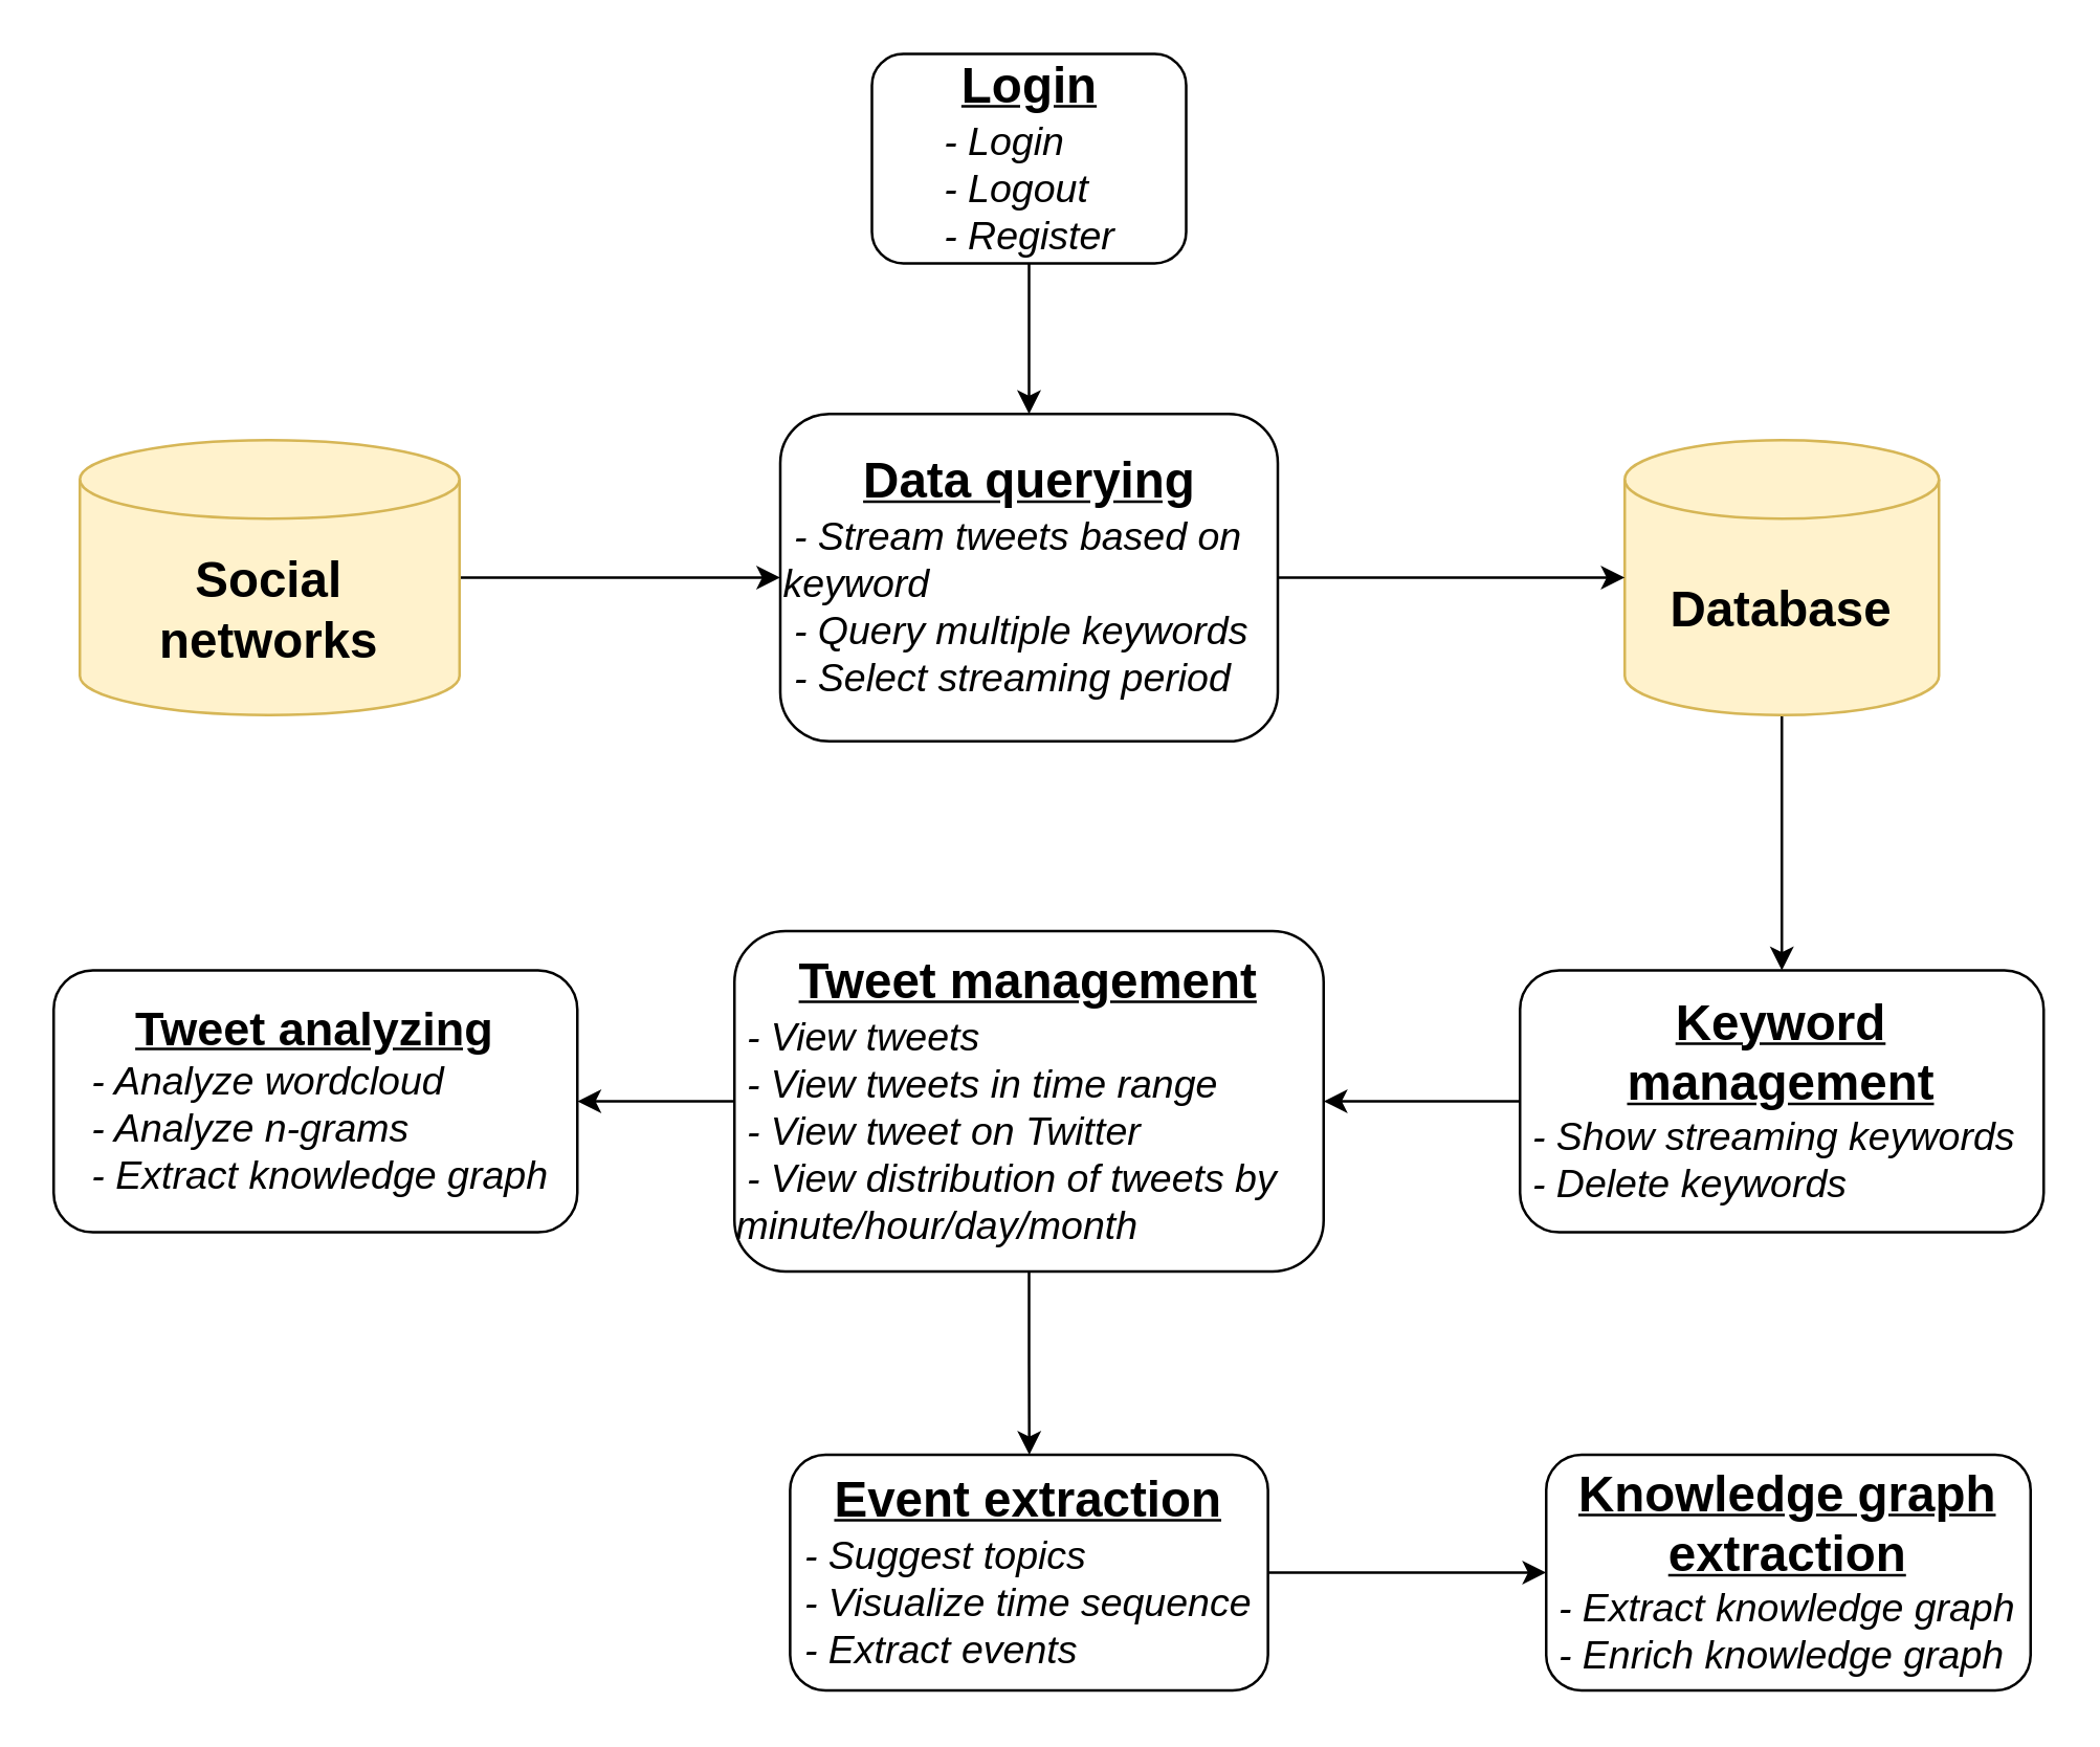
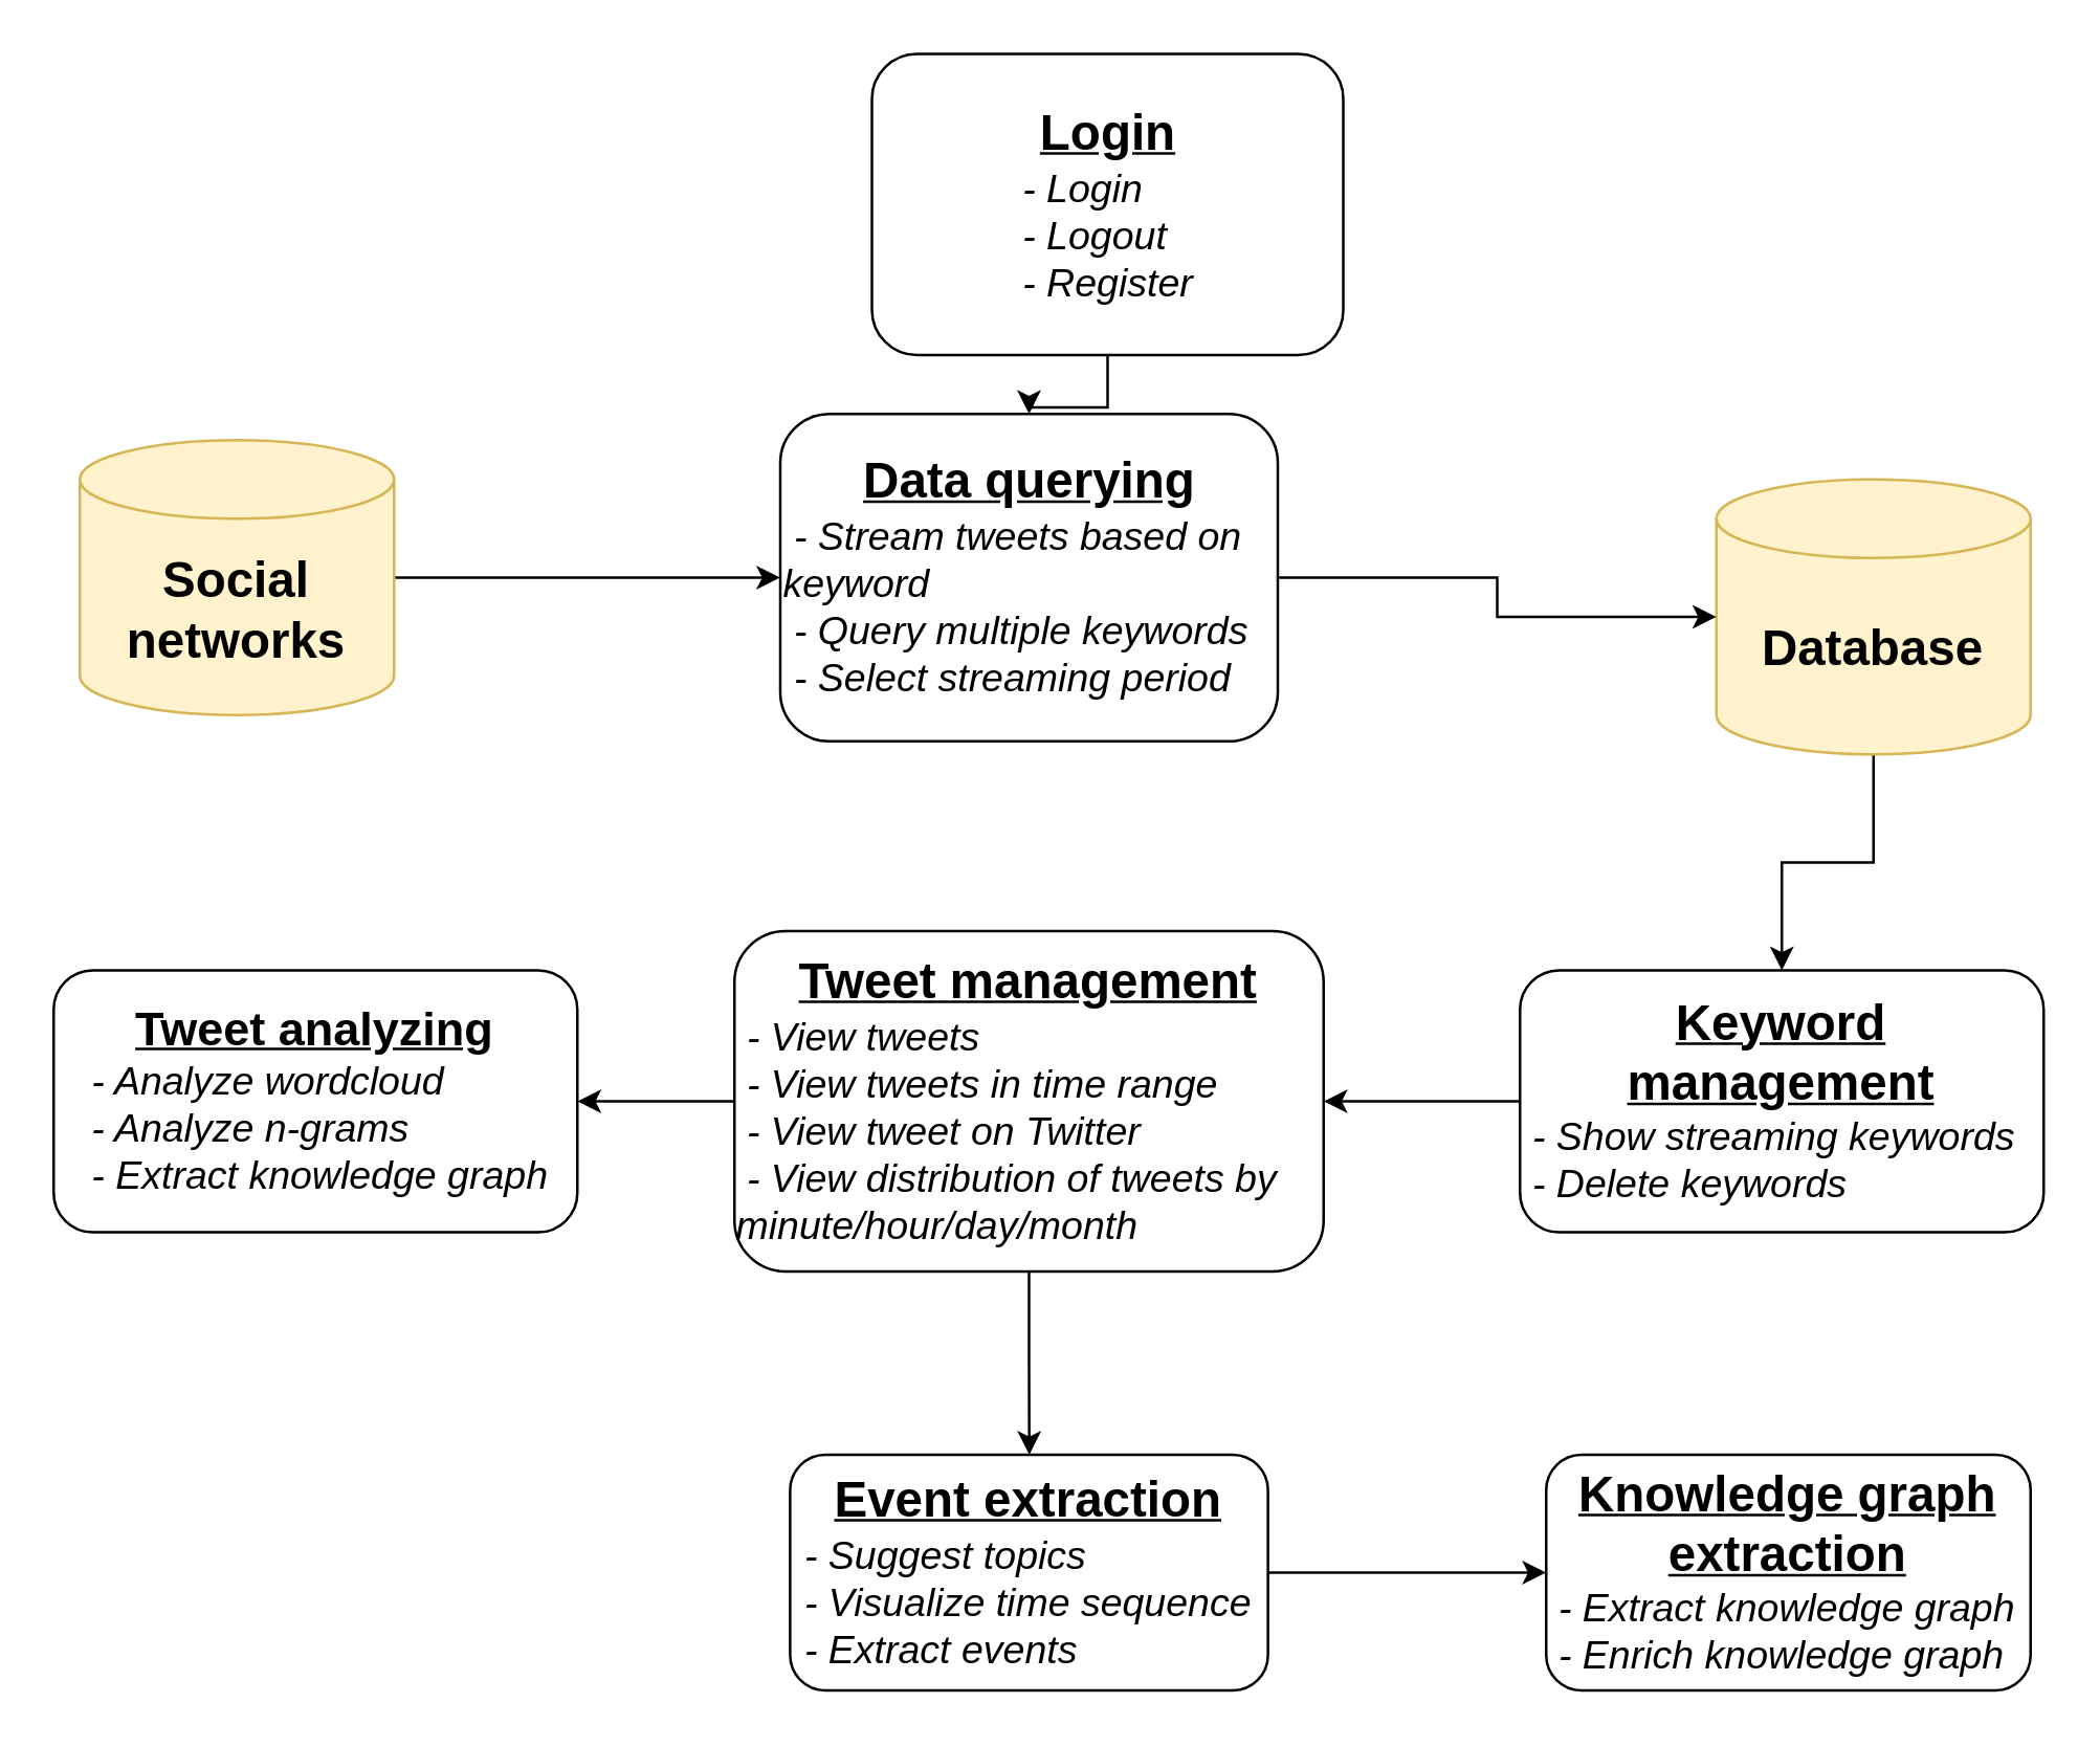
  <mxCell id="0" />
  <mxCell id="1" parent="0" />
  <mxCell id="2" style="edgeStyle=orthogonalEdgeStyle;rounded=0;orthogonalLoop=1;jettySize=auto;html=1;entryX=0.5;entryY=0;entryDx=0;entryDy=0;fontSize=15;" parent="1" source="3" target="7" edge="1"><mxGeometry relative="1" as="geometry" /></mxCell>
- <mxCell id="3" value="&lt;font style=&quot;font-size: 19px&quot;&gt;&lt;b&gt;&lt;u&gt;Login&lt;/u&gt;&lt;/b&gt;&lt;/font&gt;&lt;br&gt;&lt;div style=&quot;text-align: left&quot;&gt;&lt;span&gt;&lt;i&gt;- Login&lt;/i&gt;&lt;/span&gt;&lt;/div&gt;&lt;div style=&quot;text-align: left&quot;&gt;&lt;span&gt;&lt;i&gt;- Logout&lt;/i&gt;&lt;/span&gt;&lt;/div&gt;&lt;div style=&quot;text-align: left&quot;&gt;&lt;span&gt;&lt;i&gt;- Register&lt;/i&gt;&lt;/span&gt;&lt;/div&gt;" style="rounded=1;whiteSpace=wrap;html=1;glass=0;fontSize=15;align=center;" parent="1" vertex="1"><mxGeometry x="332.5" y="20" width="120" height="80" as="geometry" /></mxCell>
+ <mxCell id="3" value="&lt;font style=&quot;font-size: 19px&quot;&gt;&lt;b&gt;&lt;u&gt;Login&lt;/u&gt;&lt;/b&gt;&lt;/font&gt;&lt;br&gt;&lt;div style=&quot;text-align: left&quot;&gt;&lt;span&gt;&lt;i&gt;- Login&lt;/i&gt;&lt;/span&gt;&lt;/div&gt;&lt;div style=&quot;text-align: left&quot;&gt;&lt;span&gt;&lt;i&gt;- Logout&lt;/i&gt;&lt;/span&gt;&lt;/div&gt;&lt;div style=&quot;text-align: left&quot;&gt;&lt;span&gt;&lt;i&gt;- Register&lt;/i&gt;&lt;/span&gt;&lt;/div&gt;" style="rounded=1;whiteSpace=wrap;html=1;glass=0;fontSize=15;align=center;" parent="1" vertex="1"><mxGeometry x="332.5" y="20" width="180" height="115" as="geometry" /></mxCell>
  <mxCell id="4" style="edgeStyle=orthogonalEdgeStyle;rounded=0;orthogonalLoop=1;jettySize=auto;html=1;fontSize=15;" parent="1" source="5" target="11" edge="1"><mxGeometry relative="1" as="geometry" /></mxCell>
- <mxCell id="5" value="&lt;b&gt;Database&lt;/b&gt;" style="shape=cylinder3;whiteSpace=wrap;html=1;boundedLbl=1;backgroundOutline=1;size=15;glass=0;fontSize=19;align=center;fillColor=#fff2cc;strokeColor=#d6b656;" parent="1" vertex="1"><mxGeometry x="620" y="167.5" width="120" height="105" as="geometry" /></mxCell>
+ <mxCell id="5" value="&lt;b&gt;Database&lt;/b&gt;" style="shape=cylinder3;whiteSpace=wrap;html=1;boundedLbl=1;backgroundOutline=1;size=15;glass=0;fontSize=19;align=center;fillColor=#fff2cc;strokeColor=#d6b656;" parent="1" vertex="1"><mxGeometry x="655" y="182.5" width="120" height="105" as="geometry" /></mxCell>
  <mxCell id="6" style="edgeStyle=orthogonalEdgeStyle;rounded=0;orthogonalLoop=1;jettySize=auto;html=1;entryX=0;entryY=0.5;entryDx=0;entryDy=0;entryPerimeter=0;fontSize=15;" parent="1" source="7" target="5" edge="1"><mxGeometry relative="1" as="geometry" /></mxCell>
  <mxCell id="7" value="&lt;b&gt;&lt;font style=&quot;font-size: 19px&quot;&gt;&lt;u&gt;Data querying&lt;/u&gt;&lt;/font&gt;&lt;/b&gt;&lt;br&gt;&lt;div style=&quot;text-align: left&quot;&gt;&lt;i&gt;&lt;span&gt;&amp;nbsp;- Stream tweets based on keyword&lt;/span&gt;&lt;br&gt;&lt;span&gt;&amp;nbsp;- Query multiple keywords&lt;/span&gt;&lt;br&gt;&lt;span&gt;&amp;nbsp;- Select streaming period&lt;/span&gt;&lt;/i&gt;&lt;br&gt;&lt;/div&gt;" style="rounded=1;whiteSpace=wrap;html=1;glass=0;fontSize=15;align=center;" parent="1" vertex="1"><mxGeometry x="297.5" y="157.5" width="190" height="125" as="geometry" /></mxCell>
  <mxCell id="8" style="edgeStyle=orthogonalEdgeStyle;rounded=0;orthogonalLoop=1;jettySize=auto;html=1;entryX=0;entryY=0.5;entryDx=0;entryDy=0;fontSize=15;" parent="1" source="9" target="7" edge="1"><mxGeometry relative="1" as="geometry" /></mxCell>
- <mxCell id="9" value="&lt;b&gt;Social networks&lt;/b&gt;" style="shape=cylinder3;whiteSpace=wrap;html=1;boundedLbl=1;backgroundOutline=1;size=15;glass=0;fontSize=19;align=center;fillColor=#fff2cc;strokeColor=#d6b656;" parent="1" vertex="1"><mxGeometry x="30" y="167.5" width="145" height="105" as="geometry" /></mxCell>
+ <mxCell id="9" value="&lt;b&gt;Social networks&lt;/b&gt;" style="shape=cylinder3;whiteSpace=wrap;html=1;boundedLbl=1;backgroundOutline=1;size=15;glass=0;fontSize=19;align=center;fillColor=#fff2cc;strokeColor=#d6b656;" parent="1" vertex="1"><mxGeometry x="30" y="167.5" width="120" height="105" as="geometry" /></mxCell>
  <mxCell id="10" style="edgeStyle=orthogonalEdgeStyle;rounded=0;orthogonalLoop=1;jettySize=auto;html=1;fontSize=15;entryX=1;entryY=0.5;entryDx=0;entryDy=0;" parent="1" source="11" target="14" edge="1"><mxGeometry relative="1" as="geometry"><mxPoint x="430" y="460" as="targetPoint" /></mxGeometry></mxCell>
  <mxCell id="11" value="&lt;u&gt;&lt;b&gt;&lt;font style=&quot;font-size: 19px&quot;&gt;Keyword management&lt;/font&gt;&lt;/b&gt;&lt;br&gt;&lt;/u&gt;&lt;div style=&quot;text-align: left&quot;&gt;&lt;span&gt;&lt;i&gt;&amp;nbsp;- Show streaming keywords&lt;/i&gt;&lt;/span&gt;&lt;/div&gt;&lt;div style=&quot;text-align: left&quot;&gt;&lt;span&gt;&lt;i&gt;&amp;nbsp;- Delete keywords&lt;/i&gt;&lt;/span&gt;&lt;/div&gt;" style="rounded=1;whiteSpace=wrap;html=1;glass=0;fontSize=15;align=center;" parent="1" vertex="1"><mxGeometry x="580" y="370" width="200" height="100" as="geometry" /></mxCell>
  <mxCell id="12" style="edgeStyle=orthogonalEdgeStyle;rounded=0;orthogonalLoop=1;jettySize=auto;html=1;fontSize=15;" parent="1" source="14" target="17" edge="1"><mxGeometry relative="1" as="geometry" /></mxCell>
  <mxCell id="13" value="" style="edgeStyle=orthogonalEdgeStyle;rounded=0;orthogonalLoop=1;jettySize=auto;html=1;fontSize=15;" parent="1" source="14" target="16" edge="1"><mxGeometry relative="1" as="geometry" /></mxCell>
  <mxCell id="14" value="&lt;u&gt;&lt;b&gt;&lt;font style=&quot;font-size: 19px&quot;&gt;Tweet management&lt;/font&gt;&lt;/b&gt;&lt;br&gt;&lt;/u&gt;&lt;div style=&quot;text-align: left&quot;&gt;&lt;span&gt;&lt;i&gt;&amp;nbsp;- View tweets&lt;/i&gt;&lt;/span&gt;&lt;/div&gt;&lt;div style=&quot;text-align: left&quot;&gt;&lt;span&gt;&lt;i&gt;&amp;nbsp;- View tweets in time range&lt;/i&gt;&lt;/span&gt;&lt;/div&gt;&lt;div style=&quot;text-align: left&quot;&gt;&lt;span&gt;&lt;i&gt;&amp;nbsp;- View tweet on Twitter&lt;/i&gt;&lt;/span&gt;&lt;/div&gt;&lt;div style=&quot;text-align: left&quot;&gt;&lt;span&gt;&lt;i&gt;&amp;nbsp;- View distribution of tweets by minute/hour/day/month&lt;/i&gt;&lt;/span&gt;&lt;/div&gt;" style="rounded=1;whiteSpace=wrap;html=1;glass=0;fontSize=15;align=center;" parent="1" vertex="1"><mxGeometry x="280" y="355" width="225" height="130" as="geometry" /></mxCell>
  <mxCell id="15" style="edgeStyle=orthogonalEdgeStyle;rounded=0;orthogonalLoop=1;jettySize=auto;html=1;entryX=0;entryY=0.5;entryDx=0;entryDy=0;fontSize=15;" parent="1" source="16" target="18" edge="1"><mxGeometry relative="1" as="geometry" /></mxCell>
  <mxCell id="16" value="&lt;u&gt;&lt;b&gt;&lt;font style=&quot;font-size: 19px&quot;&gt;Event extraction&lt;/font&gt;&lt;/b&gt;&lt;br&gt;&lt;/u&gt;&lt;div style=&quot;text-align: left&quot;&gt;&lt;span&gt;&lt;i&gt;- Suggest topics&lt;/i&gt;&lt;/span&gt;&lt;/div&gt;&lt;div style=&quot;text-align: left&quot;&gt;&lt;span&gt;&lt;i&gt;- Visualize time sequence&lt;/i&gt;&lt;/span&gt;&lt;/div&gt;&lt;div style=&quot;text-align: left&quot;&gt;&lt;span&gt;&lt;i&gt;- Extract events&lt;/i&gt;&lt;/span&gt;&lt;/div&gt;" style="rounded=1;whiteSpace=wrap;html=1;glass=0;fontSize=15;align=center;" parent="1" vertex="1"><mxGeometry x="301.25" y="555" width="182.5" height="90" as="geometry" /></mxCell>
  <mxCell id="17" value="&lt;b&gt;&lt;font style=&quot;font-size: 18px&quot;&gt;&lt;u&gt;Tweet analyzing&lt;br&gt;&lt;/u&gt;&lt;/font&gt;&lt;/b&gt;&lt;div style=&quot;text-align: left&quot;&gt;&lt;i&gt;&amp;nbsp;- Analyze wordcloud&lt;/i&gt;&lt;/div&gt;&lt;i&gt;&lt;div style=&quot;text-align: left&quot;&gt;&lt;i&gt;&amp;nbsp;- Analyze n-grams&lt;/i&gt;&lt;/div&gt;&lt;div style=&quot;text-align: left&quot;&gt;&lt;i&gt;&amp;nbsp;- Extract knowledge graph&lt;/i&gt;&lt;/div&gt;&lt;/i&gt;" style="rounded=1;whiteSpace=wrap;html=1;glass=0;fontSize=15;align=center;" parent="1" vertex="1"><mxGeometry x="20" y="370" width="200" height="100" as="geometry" /></mxCell>
  <mxCell id="18" value="&lt;u&gt;&lt;b&gt;&lt;font style=&quot;font-size: 19px&quot;&gt;Knowledge graph extraction&lt;/font&gt;&lt;/b&gt;&lt;br&gt;&lt;/u&gt;&lt;div style=&quot;text-align: left&quot;&gt;&lt;i&gt;&amp;nbsp;- Extract knowledge graph&lt;/i&gt;&lt;/div&gt;&lt;i&gt;&lt;div style=&quot;text-align: left&quot;&gt;&lt;i&gt;&amp;nbsp;- Enrich knowledge graph&lt;/i&gt;&lt;/div&gt;&lt;/i&gt;" style="rounded=1;whiteSpace=wrap;html=1;glass=0;fontSize=15;align=center;" parent="1" vertex="1"><mxGeometry x="590" y="555" width="185" height="90" as="geometry" /></mxCell>
